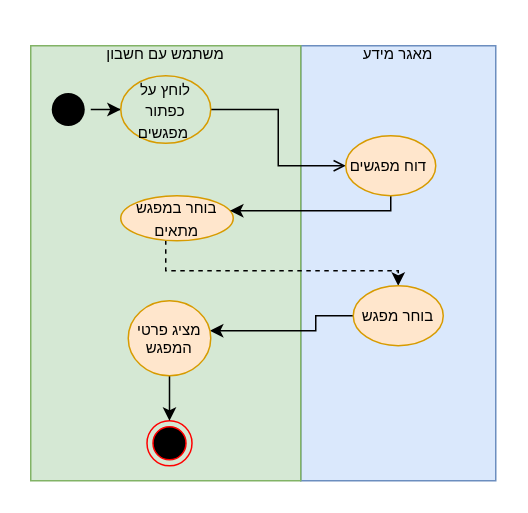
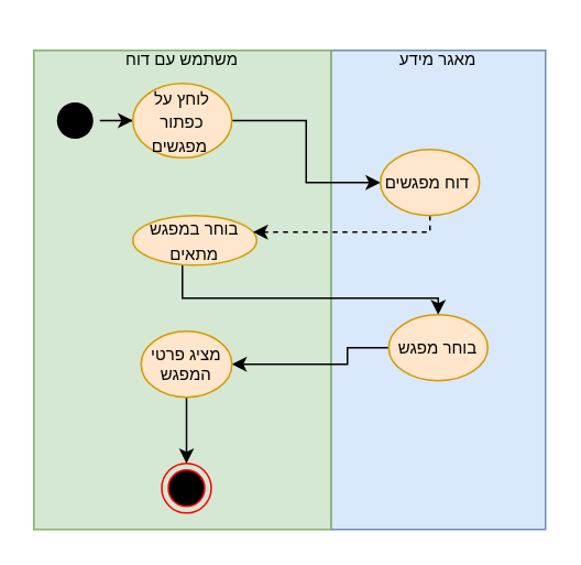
  <mxCell id="0" />
  <mxCell id="1" parent="0" />
  <mxCell id="2" value="" style="whiteSpace=wrap;html=1;fontSize=10;fillColor=#dae8fc;strokeColor=#6c8ebf;" vertex="1" parent="1"><mxGeometry x="200" y="30" width="130" height="290" as="geometry" /></mxCell>
  <mxCell id="3" value="" style="whiteSpace=wrap;html=1;fillColor=#d5e8d4;strokeColor=#82b366;" vertex="1" parent="1"><mxGeometry x="20" y="30" width="180" height="290" as="geometry" /></mxCell>
  <mxCell id="4" value="" style="edgeStyle=orthogonalEdgeStyle;rounded=0;orthogonalLoop=1;jettySize=auto;html=1;" edge="1" parent="1" source="5" target="7"><mxGeometry relative="1" as="geometry" /></mxCell>
  <mxCell id="5" value="" style="ellipse;html=1;shape=endState;fillColor=#000000;strokeColor=none;" vertex="1" parent="1"><mxGeometry x="30" y="57.5" width="30" height="30" as="geometry" /></mxCell>
- <mxCell id="6" style="edgeStyle=orthogonalEdgeStyle;rounded=0;orthogonalLoop=1;jettySize=auto;html=1;fontSize=10;endArrow=open;" edge="1" parent="1" source="7" target="12"><mxGeometry relative="1" as="geometry" /></mxCell>
- <mxCell id="7" value="&lt;span style=&quot;font-size: 10px&quot;&gt;לוחץ על כפתור מפגשים&amp;nbsp;&lt;/span&gt;" style="ellipse;whiteSpace=wrap;html=1;fillColor=#d5e8d4;strokeColor=#d79b00;" vertex="1" parent="1"><mxGeometry x="80" y="50" width="60" height="45" as="geometry" /></mxCell>
- <mxCell id="8" style="edgeStyle=orthogonalEdgeStyle;rounded=0;orthogonalLoop=1;jettySize=auto;html=1;fontSize=10;dashed=1;" edge="1" parent="1" source="9" target="15"><mxGeometry relative="1" as="geometry"><Array as="points"><mxPoint x="110" y="180" /><mxPoint x="265" y="180" /></Array></mxGeometry></mxCell>
+ <mxCell id="6" style="edgeStyle=orthogonalEdgeStyle;rounded=0;orthogonalLoop=1;jettySize=auto;html=1;fontSize=10;" edge="1" parent="1" source="7" target="12"><mxGeometry relative="1" as="geometry" /></mxCell>
+ <mxCell id="7" value="&lt;span style=&quot;font-size: 10px&quot;&gt;לוחץ על כפתור מפגשים&amp;nbsp;&lt;/span&gt;" style="ellipse;whiteSpace=wrap;html=1;fillColor=#ffe6cc;strokeColor=#d79b00;" vertex="1" parent="1"><mxGeometry x="80" y="50" width="60" height="45" as="geometry" /></mxCell>
+ <mxCell id="8" style="edgeStyle=orthogonalEdgeStyle;rounded=0;orthogonalLoop=1;jettySize=auto;html=1;fontSize=10;" edge="1" parent="1" source="9" target="15"><mxGeometry relative="1" as="geometry"><Array as="points"><mxPoint x="110" y="180" /><mxPoint x="265" y="180" /></Array></mxGeometry></mxCell>
  <mxCell id="9" value="&lt;font style=&quot;font-size: 10px&quot;&gt;בוחר במפגש מתאים&lt;/font&gt;" style="ellipse;whiteSpace=wrap;html=1;fillColor=#ffe6cc;strokeColor=#d79b00;" vertex="1" parent="1"><mxGeometry x="80" y="130" width="75" height="30" as="geometry" /></mxCell>
  <mxCell id="10" value="" style="ellipse;html=1;shape=endState;fillColor=#000000;strokeColor=#ff0000;fontSize=10;" vertex="1" parent="1"><mxGeometry x="97.5" y="280" width="30" height="30" as="geometry" /></mxCell>
- <mxCell id="11" style="edgeStyle=orthogonalEdgeStyle;rounded=0;orthogonalLoop=1;jettySize=auto;html=1;fontSize=10;" edge="1" parent="1" source="12" target="9"><mxGeometry relative="1" as="geometry"><Array as="points"><mxPoint x="260" y="140" /><mxPoint x="110" y="140" /></Array></mxGeometry></mxCell>
+ <mxCell id="11" style="edgeStyle=orthogonalEdgeStyle;rounded=0;orthogonalLoop=1;jettySize=auto;html=1;fontSize=10;dashed=1;" edge="1" parent="1" source="12" target="9"><mxGeometry relative="1" as="geometry"><Array as="points"><mxPoint x="260" y="140" /><mxPoint x="110" y="140" /></Array></mxGeometry></mxCell>
  <mxCell id="12" value="דוח מפגשים&amp;nbsp;" style="ellipse;whiteSpace=wrap;html=1;fontSize=10;fillColor=#ffe6cc;strokeColor=#d79b00;" vertex="1" parent="1"><mxGeometry x="230" y="90" width="60" height="40" as="geometry" /></mxCell>
  <mxCell id="13" value="מאגר מידע" style="text;html=1;strokeColor=none;fillColor=none;align=center;verticalAlign=middle;whiteSpace=wrap;rounded=0;fontSize=10;" vertex="1" parent="1"><mxGeometry x="235" y="20" width="60" height="30" as="geometry" /></mxCell>
  <mxCell id="14" value="" style="edgeStyle=orthogonalEdgeStyle;rounded=0;orthogonalLoop=1;jettySize=auto;html=1;" edge="1" parent="1" source="15" target="18"><mxGeometry relative="1" as="geometry"><Array as="points"><mxPoint x="210" y="210" /><mxPoint x="210" y="220" /></Array></mxGeometry></mxCell>
  <mxCell id="15" value="בוחר מפגש" style="ellipse;whiteSpace=wrap;html=1;fontSize=10;fillColor=#ffe6cc;strokeColor=#d79b00;" vertex="1" parent="1"><mxGeometry x="235" y="190" width="60" height="40" as="geometry" /></mxCell>
- <mxCell id="16" value="משתמש עם חשבון" style="text;html=1;strokeColor=none;fillColor=none;align=center;verticalAlign=middle;whiteSpace=wrap;rounded=0;fontSize=10;" vertex="1" parent="1"><mxGeometry x="65" y="20" width="90" height="30" as="geometry" /></mxCell>
+ <mxCell id="16" value="משתמש עם דוח" style="text;html=1;strokeColor=none;fillColor=none;align=center;verticalAlign=middle;whiteSpace=wrap;rounded=0;fontSize=10;" vertex="1" parent="1"><mxGeometry x="65" y="20" width="90" height="30" as="geometry" /></mxCell>
  <mxCell id="17" style="edgeStyle=orthogonalEdgeStyle;rounded=0;orthogonalLoop=1;jettySize=auto;html=1;" edge="1" parent="1" source="18" target="10"><mxGeometry relative="1" as="geometry" /></mxCell>
- <mxCell id="18" value="מציג פרטי המפגש" style="ellipse;whiteSpace=wrap;html=1;fontSize=10;fillColor=#ffe6cc;strokeColor=#d79b00;" vertex="1" parent="1"><mxGeometry x="85" y="200" width="55" height="50" as="geometry" /></mxCell>
+ <mxCell id="18" value="מציג פרטי המפגש" style="ellipse;whiteSpace=wrap;html=1;fontSize=10;fillColor=#ffe6cc;strokeColor=#d79b00;" vertex="1" parent="1"><mxGeometry x="85" y="200" width="55" height="40" as="geometry" /></mxCell>
